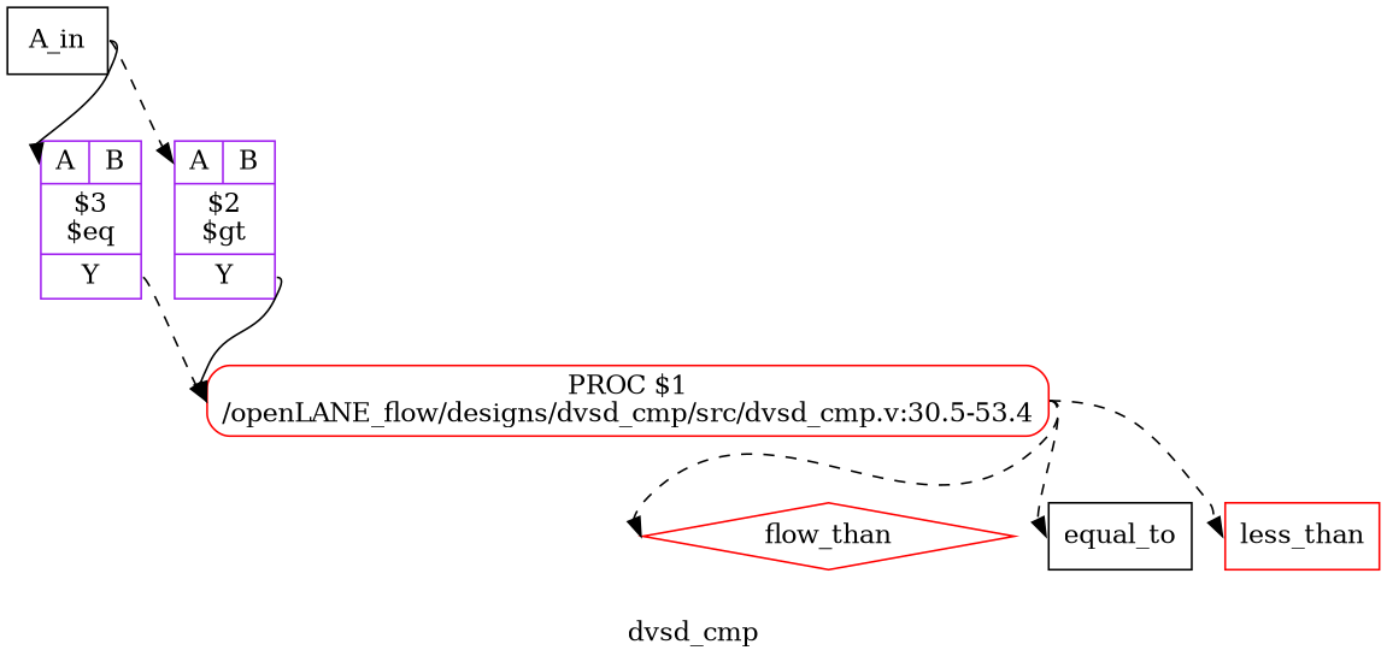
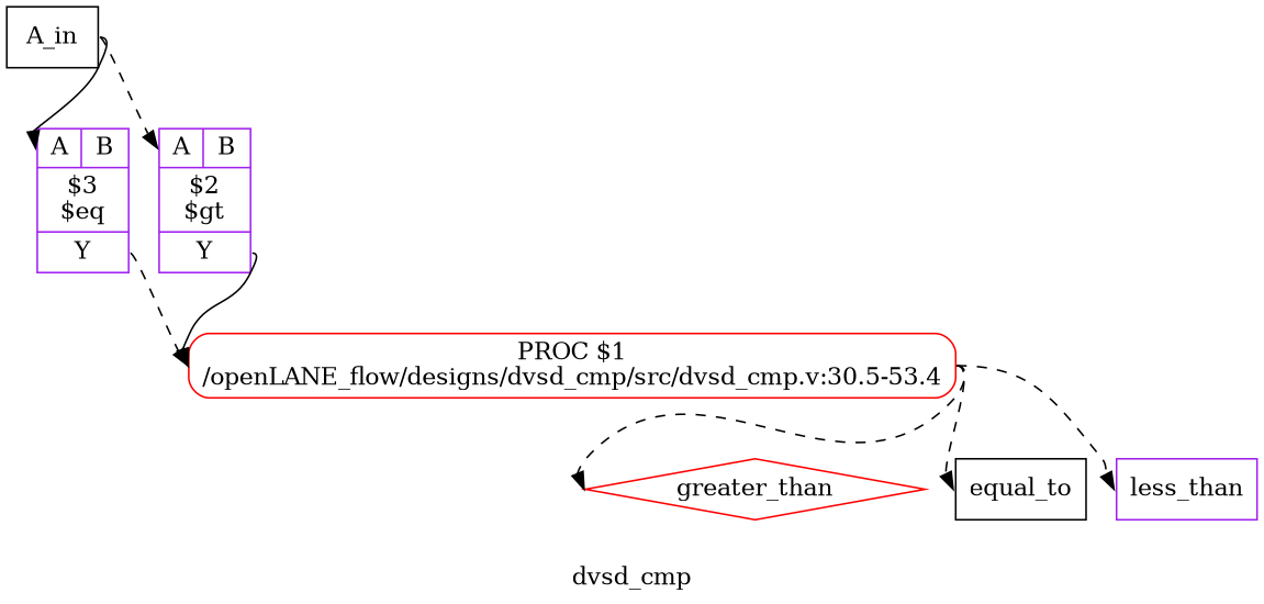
  digraph {
    label=dvsd_cmp
    rankdir=TB
    remincross=true
    node [color=purple fontcolor=black shape=box]
    edge [color=black headport=w style=dashed tailport=e]
-   n1 [color=red label=flow_than shape=diamond]
+   n1 [color=red label=greater_than shape=diamond]
    n2 [color=black label=equal_to]
-   n3 [color=red label=less_than]
+   n3 [label=less_than]
    n4 [label="{{<p17> A|<p18> B}|$3\n$eq|{<p19> Y}}" shape=record fontcolor=""]
    n5 [color=red label="PROC $1\n/openLANE_flow/designs/dvsd_cmp/src/dvsd_cmp.v:30.5-53.4" style=rounded fontcolor=""]
    n6 [label="{{<p17> A|<p18> B}|$2\n$gt|{<p19> Y}}" shape=record fontcolor=""]
    n7 [color=black label=A_in]
    n4 -> n5 [tailport="p19:e"]
    n5 -> n1
    n5 -> n2
    n5 -> n3
    n6 -> n5 [style=solid tailport="p19:e"]
    n7 -> n4 [headport="p17:w" style=solid]
    n7 -> n6 [headport="p17:w"]
  }
